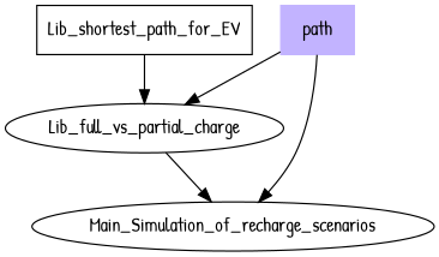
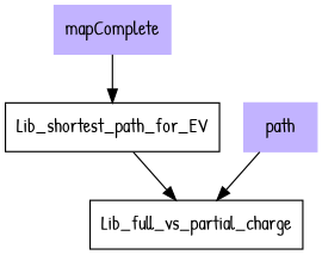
  digraph {
    fontname="Patrick Hand"
    node [fontname="Patrick Hand" shape=box]
    edge [fontname="Patrick Hand"]
+   mapComplete [color=".7 .3 1.0" style=filled]
    Lib_shortest_path_for_EV
-   Lib_full_vs_partial_charge [shape=""]
+   Lib_full_vs_partial_charge
    n4 [color=".7 .3 1.0" label=path style=filled]
-   Main_Simulation_of_recharge_scenarios [shape=""]
+   mapComplete -> Lib_shortest_path_for_EV
    Lib_shortest_path_for_EV -> Lib_full_vs_partial_charge
-   Lib_full_vs_partial_charge -> Main_Simulation_of_recharge_scenarios
    n4 -> Lib_full_vs_partial_charge
-   n4 -> Main_Simulation_of_recharge_scenarios
  }
